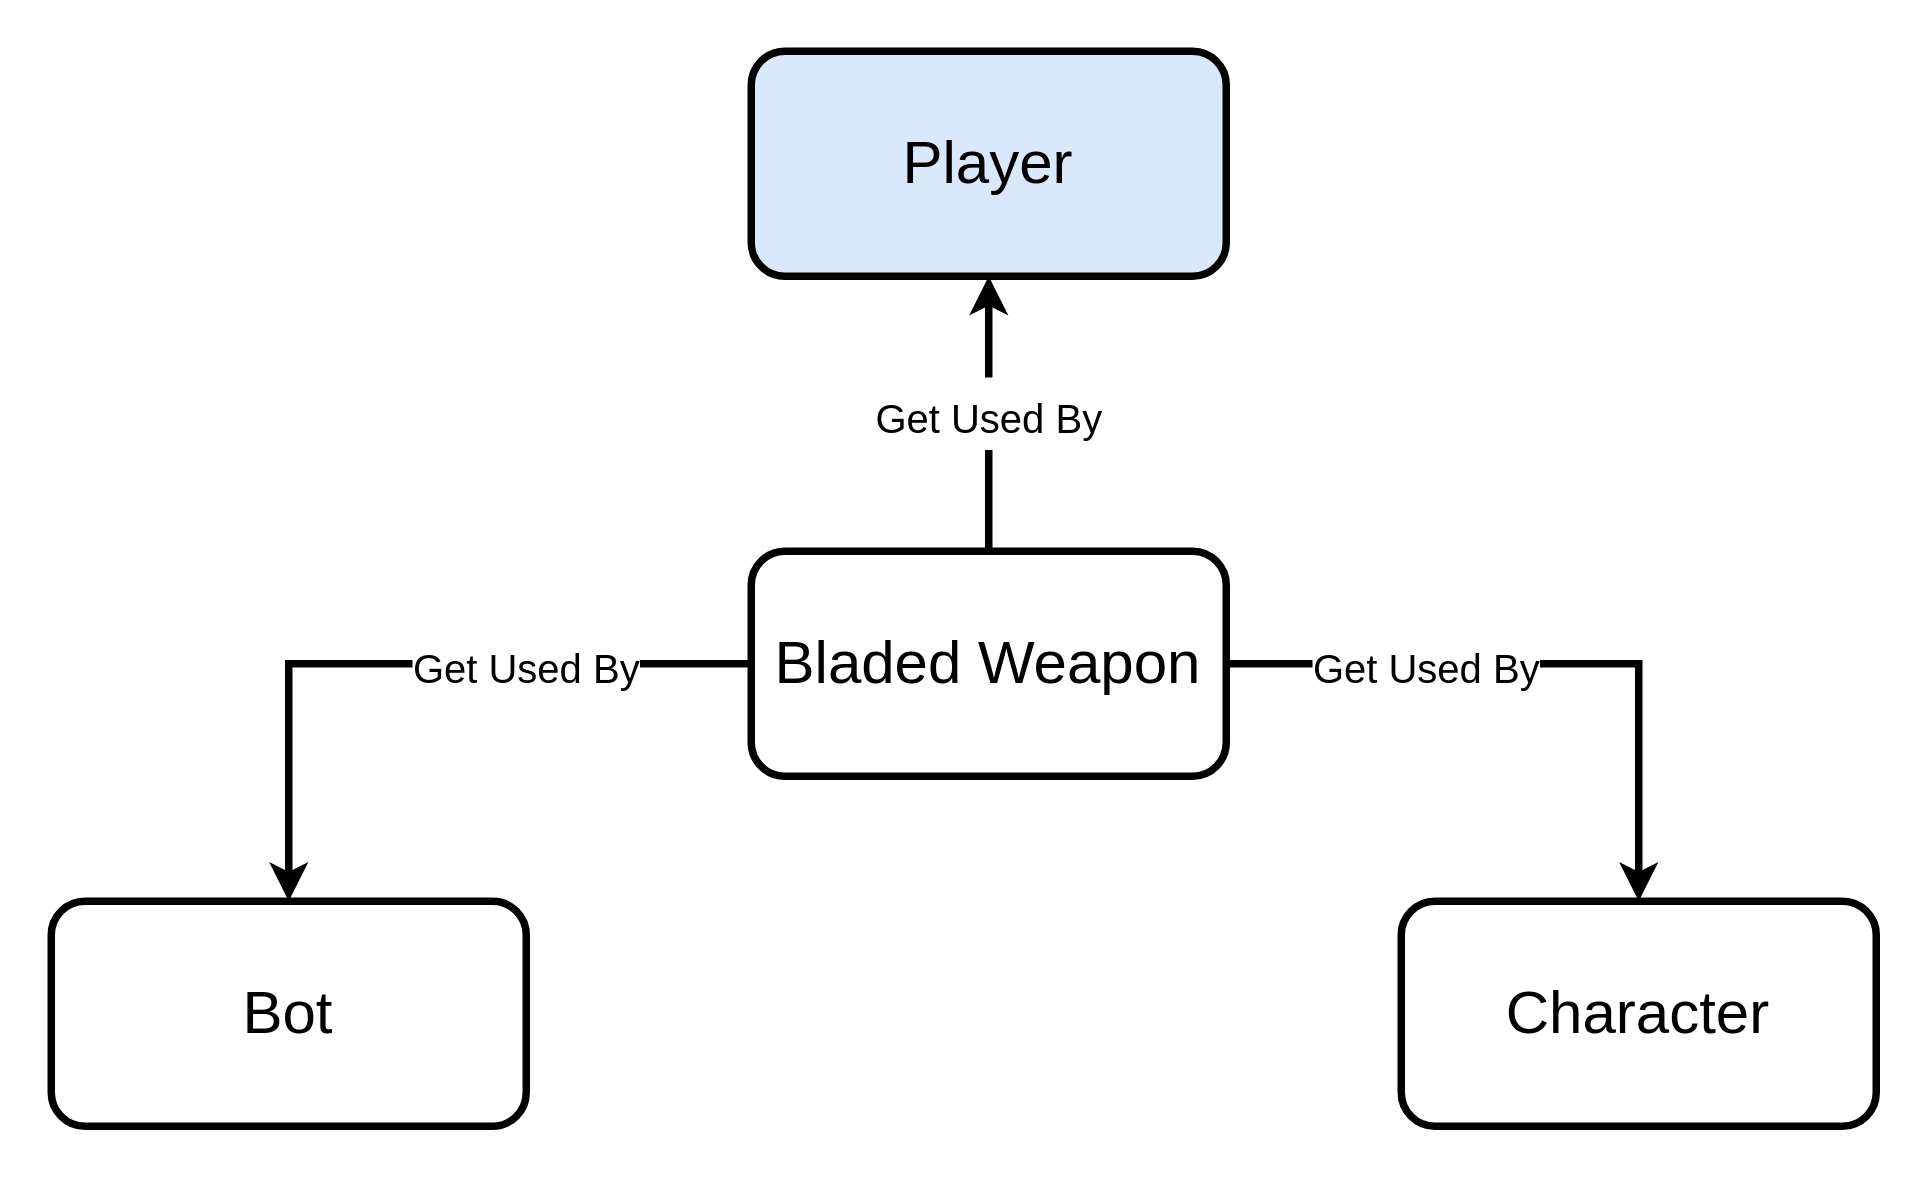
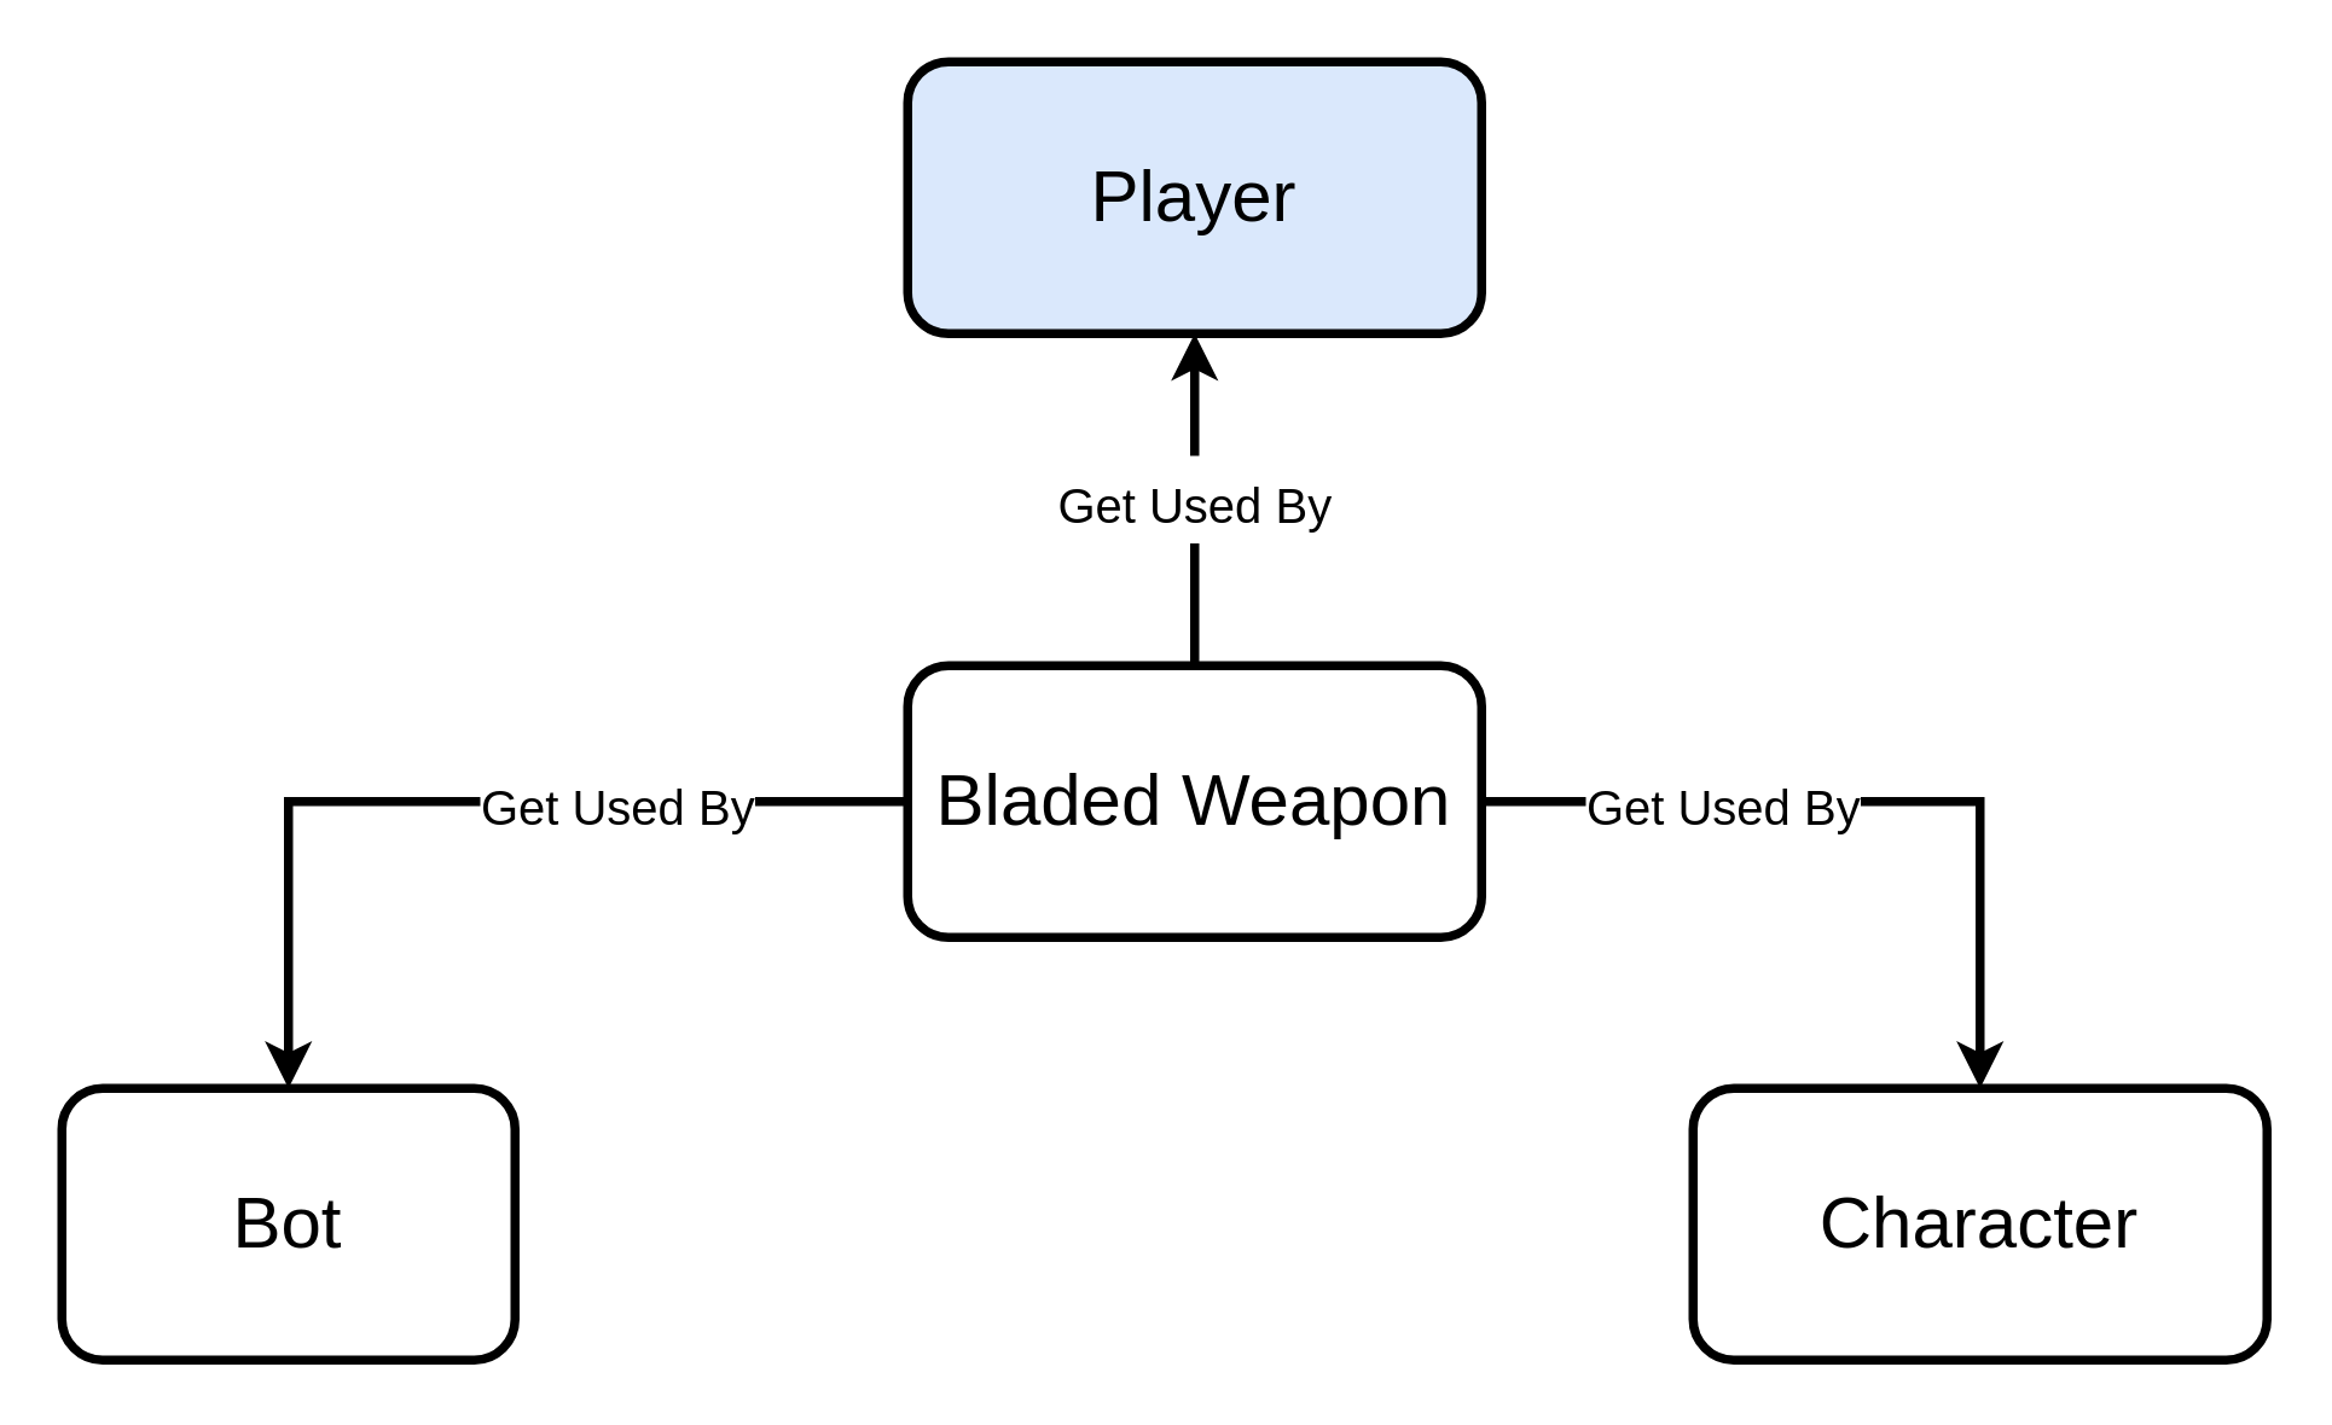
  <mxCell id="0" />
  <mxCell id="1" parent="0" />
  <mxCell id="2" value="&lt;font style=&quot;font-size: 16px&quot;&gt;Get Used By&lt;br&gt;&lt;/font&gt;" style="edgeStyle=orthogonalEdgeStyle;rounded=0;orthogonalLoop=1;jettySize=auto;html=1;exitX=0.5;exitY=0;exitDx=0;exitDy=0;entryX=0.5;entryY=1;entryDx=0;entryDy=0;fontSize=24;strokeWidth=3;" edge="1" parent="1" source="5" target="6"><mxGeometry relative="1" as="geometry"><Array as="points"><mxPoint x="395" y="170" /><mxPoint x="395" y="170" /></Array></mxGeometry></mxCell>
  <mxCell id="3" value="&lt;font style=&quot;font-size: 16px&quot;&gt;Get Used By&lt;/font&gt;" style="edgeStyle=orthogonalEdgeStyle;rounded=0;orthogonalLoop=1;jettySize=auto;html=1;exitX=0;exitY=0.5;exitDx=0;exitDy=0;entryX=0.5;entryY=0;entryDx=0;entryDy=0;fontSize=24;strokeWidth=3;" edge="1" parent="1" source="5" target="7"><mxGeometry x="-0.357" relative="1" as="geometry"><mxPoint as="offset" /></mxGeometry></mxCell>
  <mxCell id="4" value="&lt;font style=&quot;font-size: 16px&quot;&gt;Get Used By&lt;br&gt;&lt;/font&gt;" style="edgeStyle=orthogonalEdgeStyle;rounded=0;orthogonalLoop=1;jettySize=auto;html=1;exitX=1;exitY=0.5;exitDx=0;exitDy=0;entryX=0.5;entryY=0;entryDx=0;entryDy=0;fontSize=24;strokeWidth=3;" edge="1" parent="1" source="5" target="8"><mxGeometry x="-0.385" relative="1" as="geometry"><mxPoint as="offset" /></mxGeometry></mxCell>
  <mxCell id="5" value="&lt;font style=&quot;font-size: 24px&quot;&gt;Bladed Weapon&lt;/font&gt;" style="rounded=1;whiteSpace=wrap;html=1;strokeWidth=3;" vertex="1" parent="1"><mxGeometry x="300" y="220" width="190" height="90" as="geometry" /></mxCell>
  <mxCell id="6" value="&lt;font style=&quot;font-size: 24px&quot;&gt;Player&lt;/font&gt;" style="rounded=1;whiteSpace=wrap;html=1;strokeWidth=3;fillColor=#dae8fc;" vertex="1" parent="1"><mxGeometry x="300" y="20" width="190" height="90" as="geometry" /></mxCell>
- <mxCell id="7" value="&lt;font style=&quot;font-size: 24px&quot;&gt;Bot&lt;br&gt;&lt;/font&gt;" style="rounded=1;whiteSpace=wrap;html=1;strokeWidth=3;" vertex="1" parent="1"><mxGeometry x="20" y="360" width="190" height="90" as="geometry" /></mxCell>
+ <mxCell id="7" value="&lt;font style=&quot;font-size: 24px&quot;&gt;Bot&lt;br&gt;&lt;/font&gt;" style="rounded=1;whiteSpace=wrap;html=1;strokeWidth=3;" vertex="1" parent="1"><mxGeometry x="20" y="360" width="150" height="90" as="geometry" /></mxCell>
  <mxCell id="8" value="&lt;font style=&quot;font-size: 24px&quot;&gt;Character&lt;/font&gt;" style="rounded=1;whiteSpace=wrap;html=1;strokeWidth=3;" vertex="1" parent="1"><mxGeometry x="560" y="360" width="190" height="90" as="geometry" /></mxCell>
